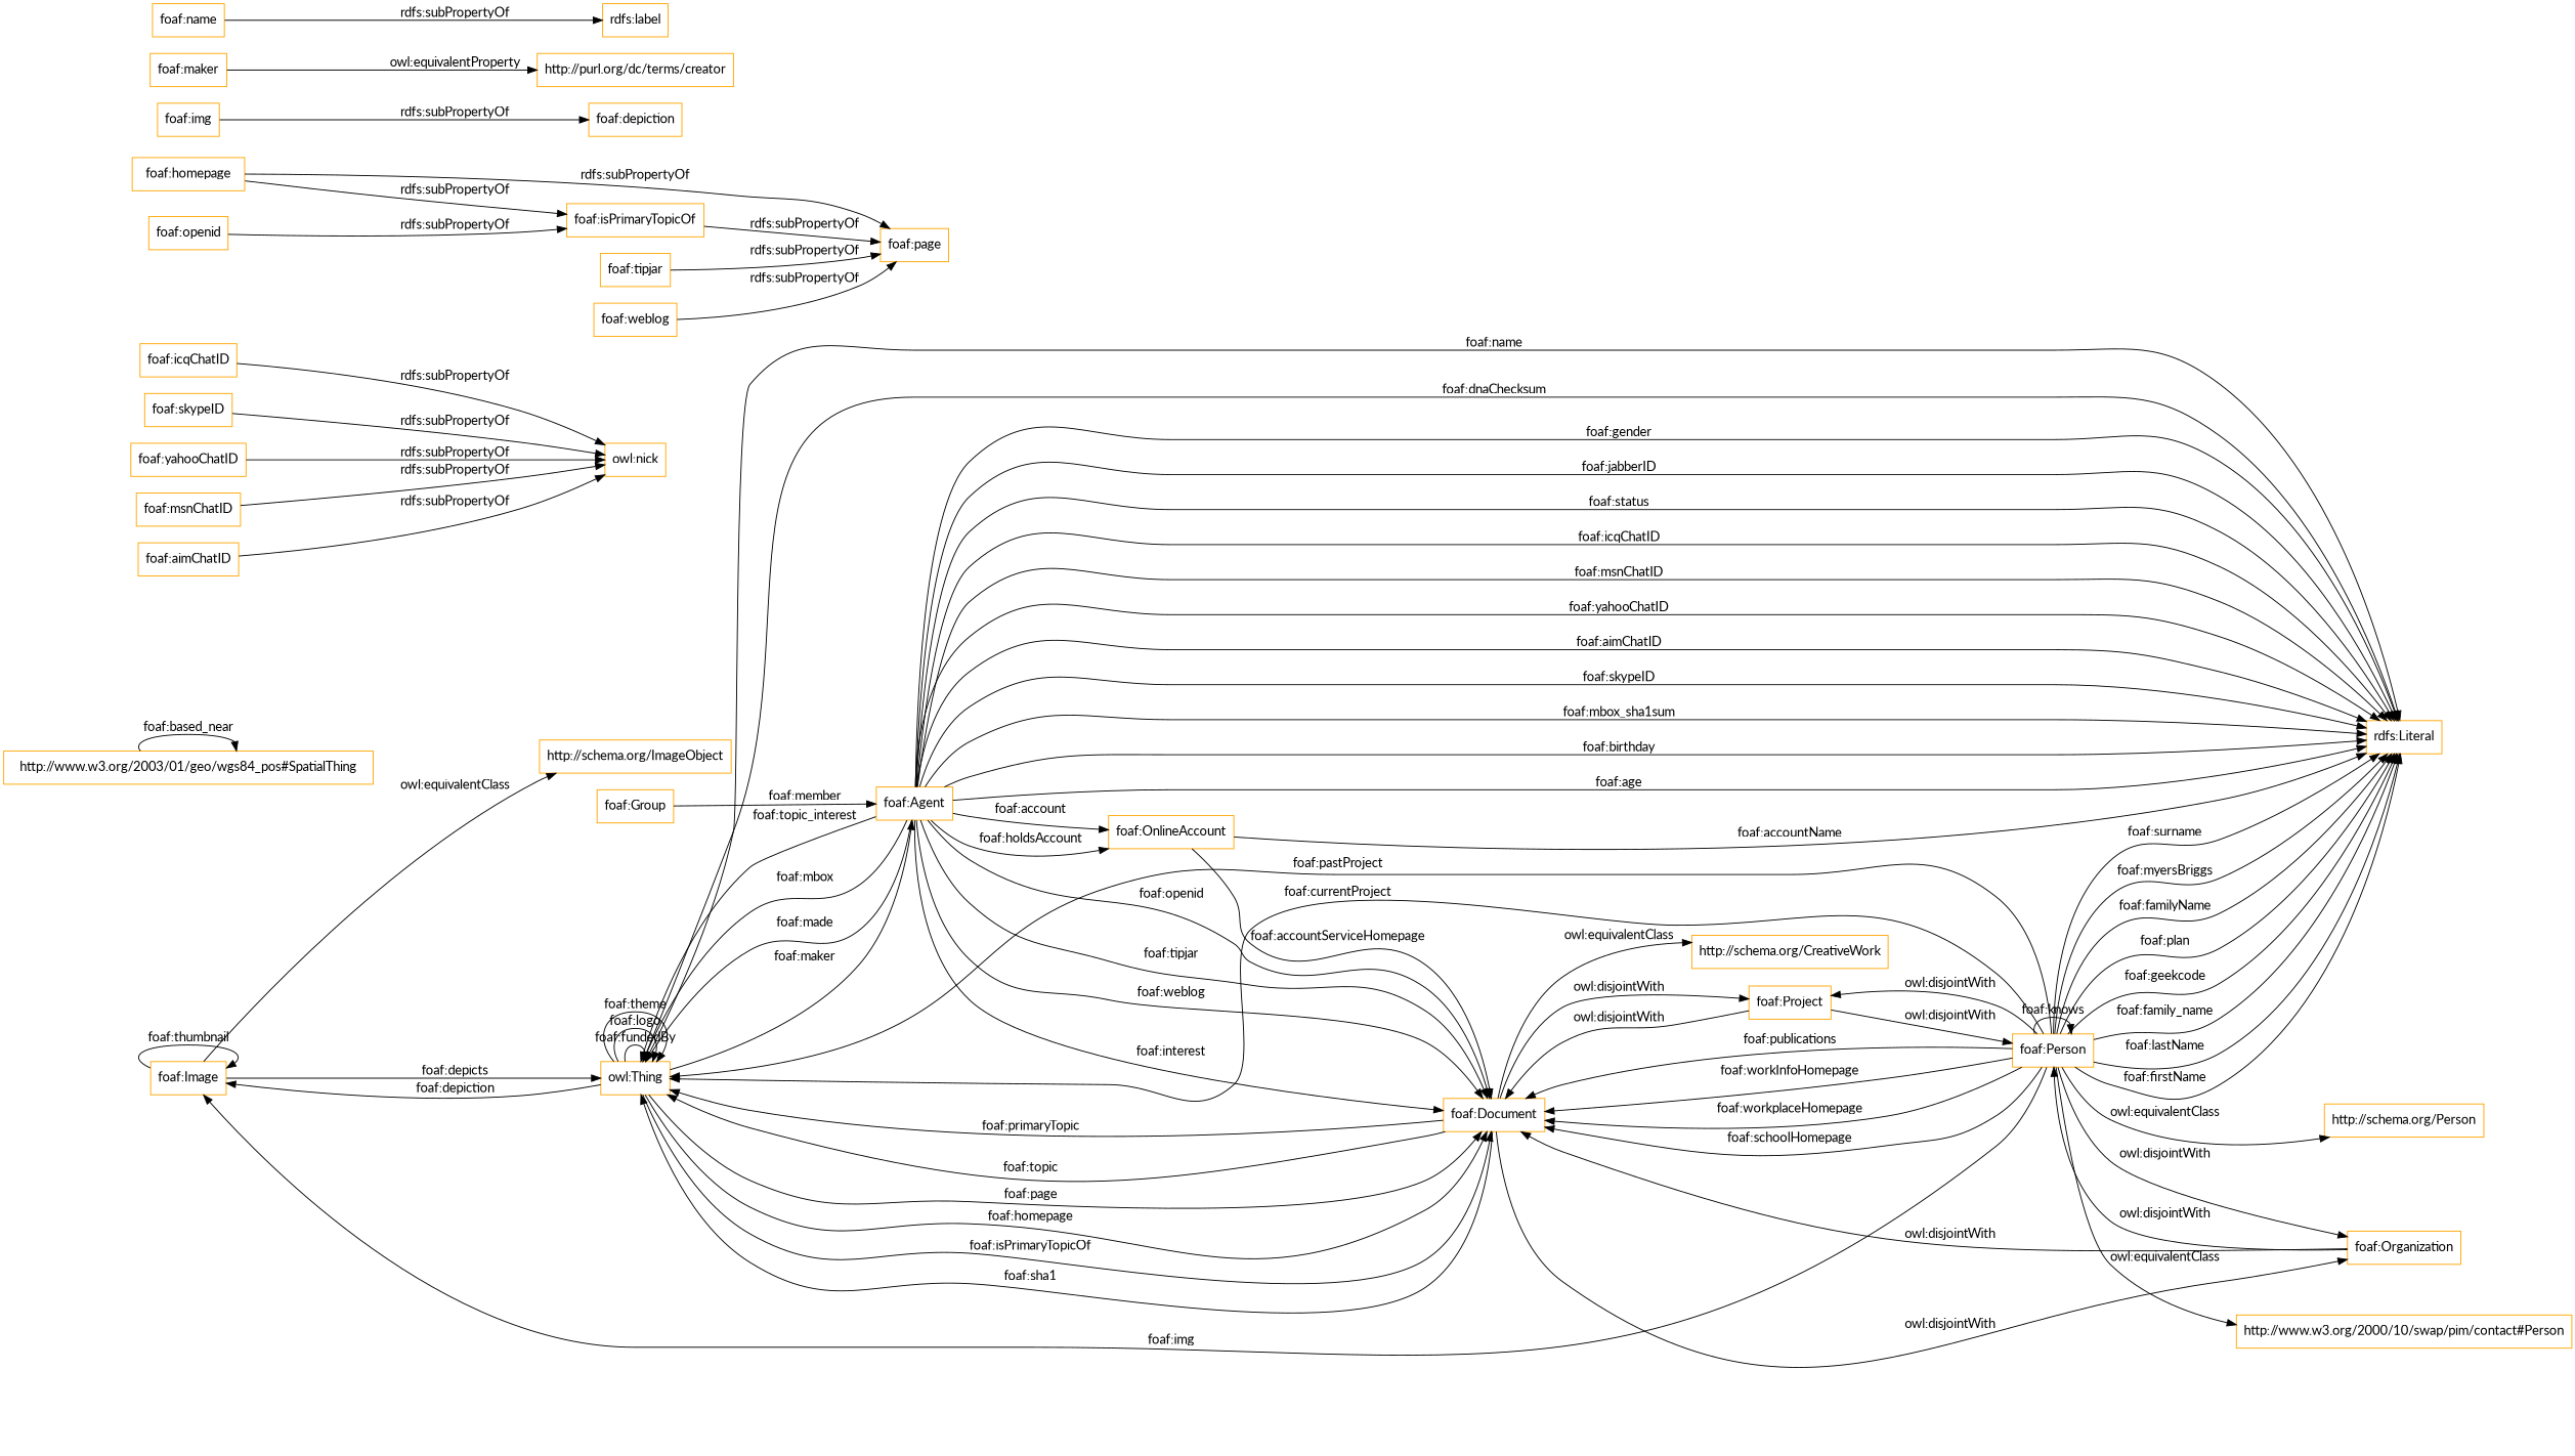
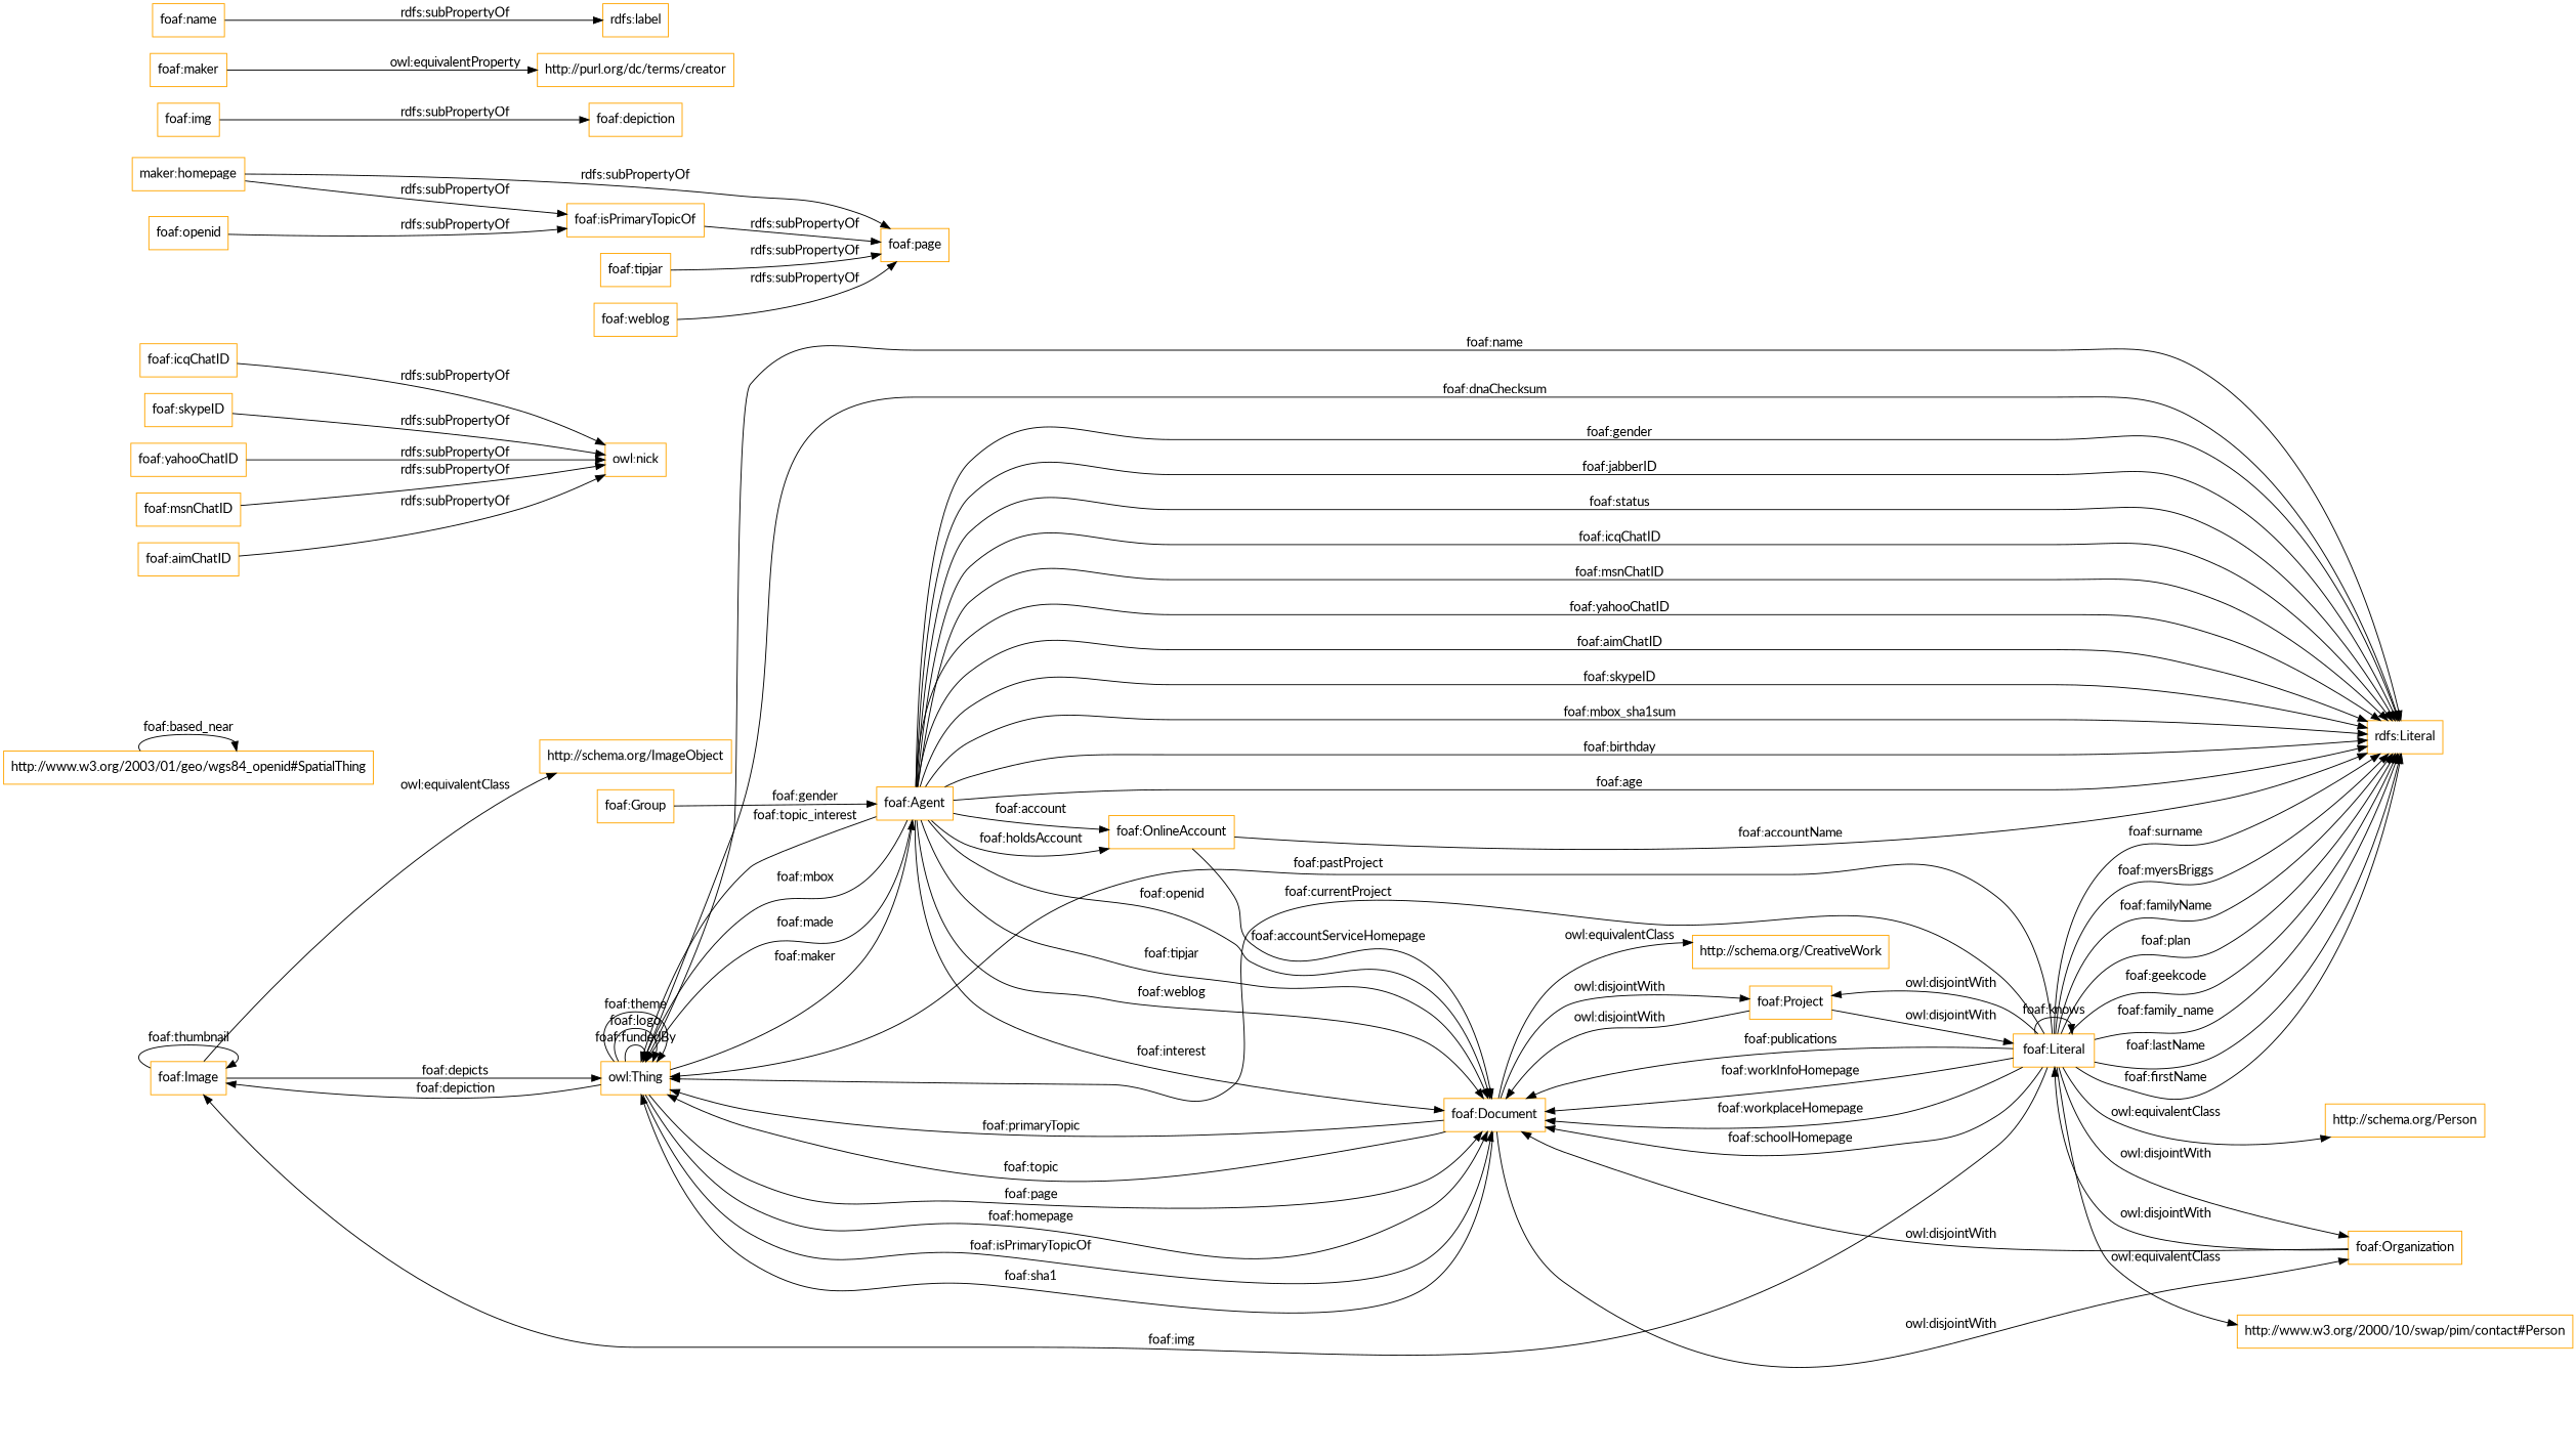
  digraph {
    fontname=Lato
    rankdir=LR
    node [color=orange fontname=Lato shape=rectangle]
    edge [fontname=Lato]
    "foaf:Image"
    "http://schema.org/ImageObject"
    "owl:Thing"
    "foaf:Document"
    "foaf:Agent"
    "rdfs:Literal"
    "foaf:Project"
-   "foaf:Person"
+   "foaf:Person" [label="foaf:Literal"]
    "foaf:Organization"
    "http://schema.org/CreativeWork"
    "http://schema.org/Person"
    "http://www.w3.org/2000/10/swap/pim/contact#Person"
    "foaf:OnlineAccount"
-   "http://www.w3.org/2003/01/geo/wgs84_pos#SpatialThing"
+   "http://www.w3.org/2003/01/geo/wgs84_pos#SpatialThing" [label="http://www.w3.org/2003/01/geo/wgs84_openid#SpatialThing"]
    "foaf:Group"
    n16 [label="owl:nick"]
    "foaf:icqChatID"
    "foaf:isPrimaryTopicOf"
    "foaf:page"
    "foaf:openid"
    "foaf:skypeID"
    "foaf:yahooChatID"
-   "foaf:homepage"
+   "foaf:homepage" [label="maker:homepage"]
    "foaf:img"
    "foaf:depiction"
    "foaf:msnChatID"
    "foaf:maker"
    "http://purl.org/dc/terms/creator"
    "foaf:name"
    "rdfs:label"
    "foaf:tipjar"
    "foaf:weblog"
    "foaf:aimChatID"
    "foaf:Image" -> "foaf:Image" [label="foaf:thumbnail"]
    "foaf:Image" -> "http://schema.org/ImageObject" [label="owl:equivalentClass"]
    "foaf:Image" -> "owl:Thing" [label="foaf:depicts"]
    "owl:Thing" -> "foaf:Image" [label="foaf:depiction"]
    "owl:Thing" -> "owl:Thing" [label="foaf:fundedBy"]
    "owl:Thing" -> "owl:Thing" [label="foaf:logo"]
    "owl:Thing" -> "owl:Thing" [label="foaf:theme"]
    "owl:Thing" -> "foaf:Document" [label="foaf:page"]
    "owl:Thing" -> "foaf:Document" [label="foaf:homepage"]
    "owl:Thing" -> "foaf:Document" [label="foaf:isPrimaryTopicOf"]
    "owl:Thing" -> "foaf:Agent" [label="foaf:maker"]
    "owl:Thing" -> "rdfs:Literal" [label="foaf:name"]
    "owl:Thing" -> "rdfs:Literal" [label="foaf:dnaChecksum"]
    "foaf:Document" -> "owl:Thing" [label="foaf:sha1"]
    "foaf:Document" -> "owl:Thing" [label="foaf:primaryTopic"]
    "foaf:Document" -> "owl:Thing" [label="foaf:topic"]
    "foaf:Document" -> "foaf:Project" [label="owl:disjointWith"]
    "foaf:Document" -> "foaf:Organization" [label="owl:disjointWith"]
    "foaf:Document" -> "http://schema.org/CreativeWork" [label="owl:equivalentClass"]
    "foaf:Agent" -> "owl:Thing" [label="foaf:topic_interest"]
    "foaf:Agent" -> "owl:Thing" [label="foaf:mbox"]
    "foaf:Agent" -> "owl:Thing" [label="foaf:made"]
    "foaf:Agent" -> "foaf:Document" [label="foaf:openid"]
    "foaf:Agent" -> "foaf:Document" [label="foaf:tipjar"]
    "foaf:Agent" -> "foaf:Document" [label="foaf:weblog"]
    "foaf:Agent" -> "foaf:Document" [label="foaf:interest"]
    "foaf:Agent" -> "rdfs:Literal" [label="foaf:gender"]
    "foaf:Agent" -> "rdfs:Literal" [label="foaf:jabberID"]
    "foaf:Agent" -> "rdfs:Literal" [label="foaf:status"]
    "foaf:Agent" -> "rdfs:Literal" [label="foaf:icqChatID"]
    "foaf:Agent" -> "rdfs:Literal" [label="foaf:msnChatID"]
    "foaf:Agent" -> "rdfs:Literal" [label="foaf:yahooChatID"]
    "foaf:Agent" -> "rdfs:Literal" [label="foaf:aimChatID"]
    "foaf:Agent" -> "rdfs:Literal" [label="foaf:skypeID"]
    "foaf:Agent" -> "rdfs:Literal" [label="foaf:mbox_sha1sum"]
    "foaf:Agent" -> "rdfs:Literal" [label="foaf:birthday"]
    "foaf:Agent" -> "rdfs:Literal" [label="foaf:age"]
    "foaf:Agent" -> "foaf:OnlineAccount" [label="foaf:account"]
    "foaf:Agent" -> "foaf:OnlineAccount" [label="foaf:holdsAccount"]
    "foaf:Project" -> "foaf:Document" [label="owl:disjointWith"]
    "foaf:Project" -> "foaf:Person" [label="owl:disjointWith"]
    "foaf:Person" -> "foaf:Image" [label="foaf:img"]
    "foaf:Person" -> "owl:Thing" [label="foaf:pastProject"]
    "foaf:Person" -> "owl:Thing" [label="foaf:currentProject"]
    "foaf:Person" -> "foaf:Document" [label="foaf:publications"]
    "foaf:Person" -> "foaf:Document" [label="foaf:workInfoHomepage"]
    "foaf:Person" -> "foaf:Document" [label="foaf:workplaceHomepage"]
    "foaf:Person" -> "foaf:Document" [label="foaf:schoolHomepage"]
    "foaf:Person" -> "rdfs:Literal" [label="foaf:firstName"]
    "foaf:Person" -> "rdfs:Literal" [label="foaf:surname"]
    "foaf:Person" -> "rdfs:Literal" [label="foaf:myersBriggs"]
    "foaf:Person" -> "rdfs:Literal" [label="foaf:familyName"]
    "foaf:Person" -> "rdfs:Literal" [label="foaf:plan"]
    "foaf:Person" -> "rdfs:Literal" [label="foaf:geekcode"]
    "foaf:Person" -> "rdfs:Literal" [label="foaf:family_name"]
    "foaf:Person" -> "rdfs:Literal" [label="foaf:lastName"]
    "foaf:Person" -> "foaf:Project" [label="owl:disjointWith"]
    "foaf:Person" -> "foaf:Person" [label="foaf:knows"]
    "foaf:Person" -> "foaf:Organization" [label="owl:disjointWith"]
    "foaf:Person" -> "http://schema.org/Person" [label="owl:equivalentClass"]
    "foaf:Person" -> "http://www.w3.org/2000/10/swap/pim/contact#Person" [label="owl:equivalentClass"]
    "foaf:Organization" -> "foaf:Document" [label="owl:disjointWith"]
    "foaf:Organization" -> "foaf:Person" [label="owl:disjointWith"]
    "foaf:OnlineAccount" -> "foaf:Document" [label="foaf:accountServiceHomepage"]
    "foaf:OnlineAccount" -> "rdfs:Literal" [label="foaf:accountName"]
    "http://www.w3.org/2003/01/geo/wgs84_pos#SpatialThing" -> "http://www.w3.org/2003/01/geo/wgs84_pos#SpatialThing" [label="foaf:based_near"]
-   "foaf:Group" -> "foaf:Agent" [label="foaf:member"]
+   "foaf:Group" -> "foaf:Agent" [label="foaf:gender"]
    "foaf:icqChatID" -> n16 [label="rdfs:subPropertyOf"]
    "foaf:isPrimaryTopicOf" -> "foaf:page" [label="rdfs:subPropertyOf"]
    "foaf:openid" -> "foaf:isPrimaryTopicOf" [label="rdfs:subPropertyOf"]
    "foaf:skypeID" -> n16 [label="rdfs:subPropertyOf"]
    "foaf:yahooChatID" -> n16 [label="rdfs:subPropertyOf"]
    "foaf:homepage" -> "foaf:isPrimaryTopicOf" [label="rdfs:subPropertyOf"]
    "foaf:homepage" -> "foaf:page" [label="rdfs:subPropertyOf"]
    "foaf:img" -> "foaf:depiction" [label="rdfs:subPropertyOf"]
    "foaf:msnChatID" -> n16 [label="rdfs:subPropertyOf"]
    "foaf:maker" -> "http://purl.org/dc/terms/creator" [label="owl:equivalentProperty"]
    "foaf:name" -> "rdfs:label" [label="rdfs:subPropertyOf"]
    "foaf:tipjar" -> "foaf:page" [label="rdfs:subPropertyOf"]
    "foaf:weblog" -> "foaf:page" [label="rdfs:subPropertyOf"]
    "foaf:aimChatID" -> n16 [label="rdfs:subPropertyOf"]
  }
